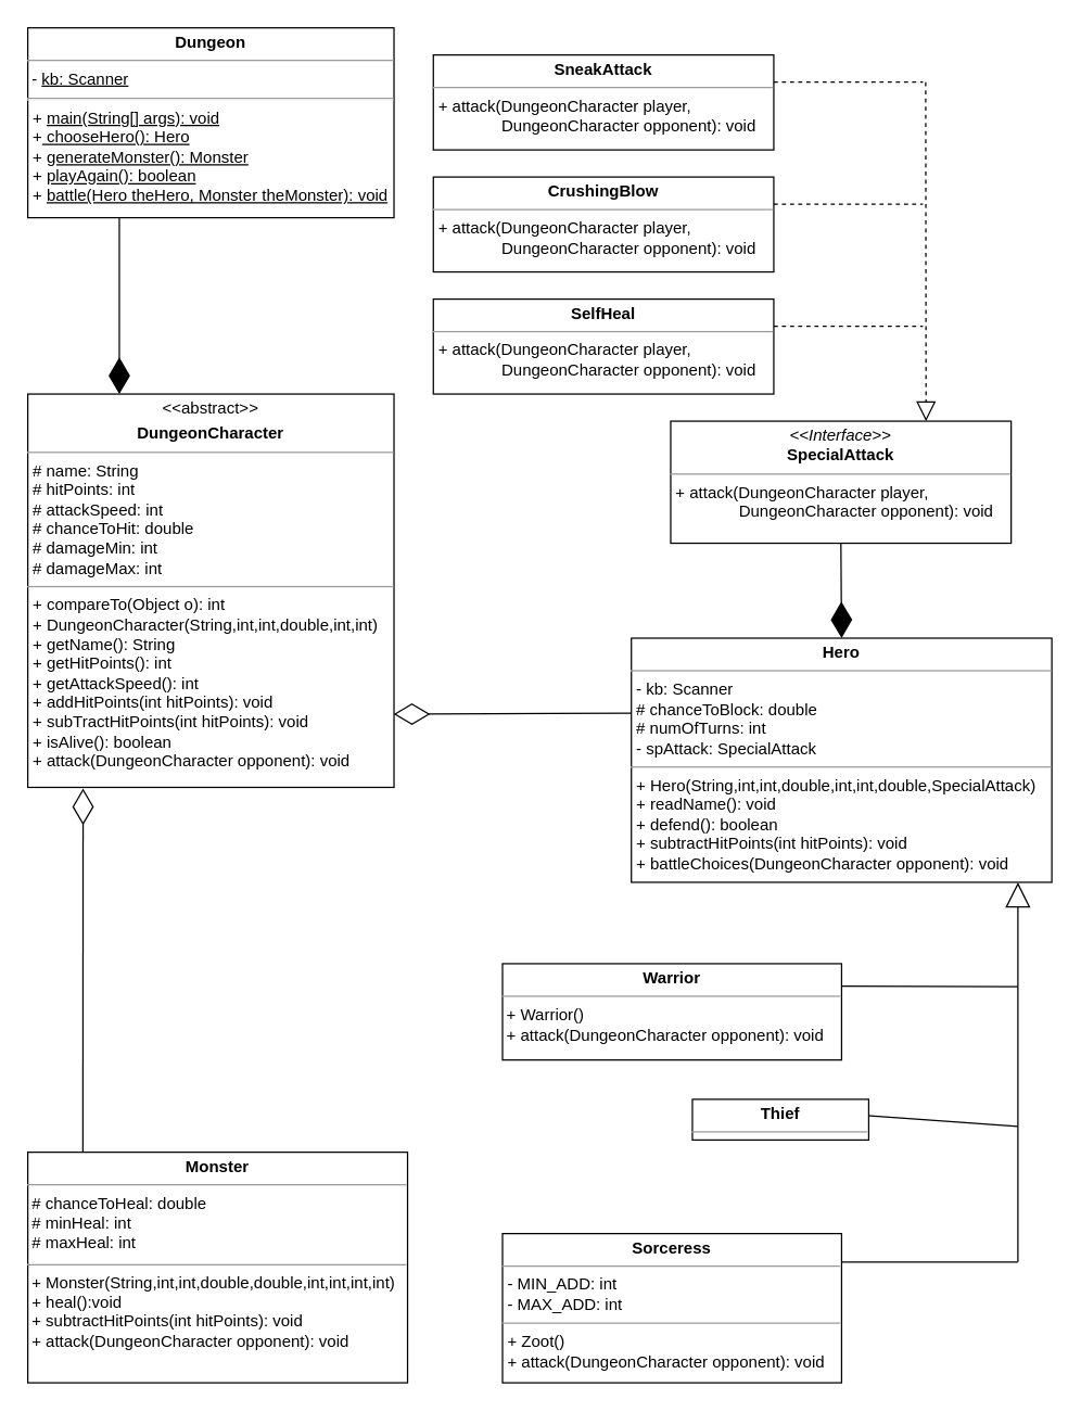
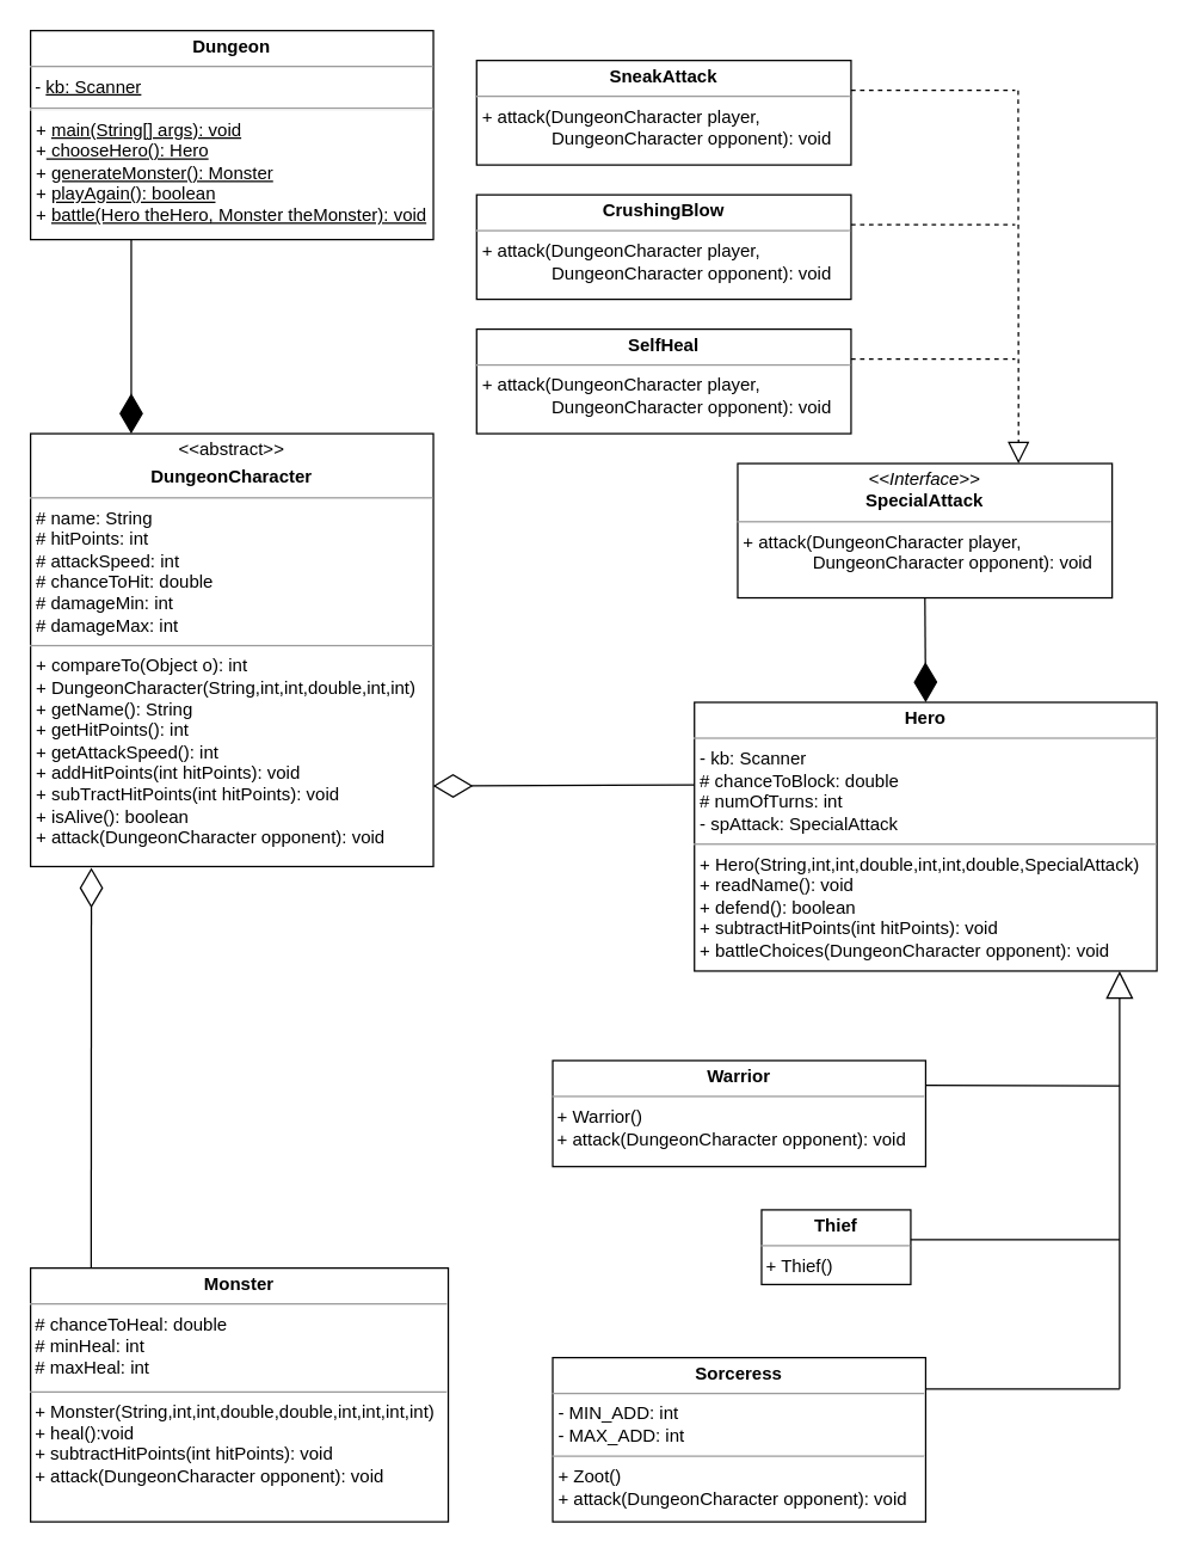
  <mxCell id="0" />
  <mxCell id="1" parent="0" />
  <mxCell id="2" value="&lt;p style=&quot;margin: 0px ; margin-top: 4px ; text-align: center&quot;&gt;&amp;lt;&amp;lt;abstract&amp;gt;&amp;gt;&lt;/p&gt;&lt;p style=&quot;margin: 0px ; margin-top: 4px ; text-align: center&quot;&gt;&lt;b&gt;DungeonCharacter&lt;/b&gt;&lt;/p&gt;&lt;hr size=&quot;1&quot;&gt;&lt;p style=&quot;margin: 0px ; margin-left: 4px&quot;&gt;# name: String&lt;/p&gt;&lt;p style=&quot;margin: 0px ; margin-left: 4px&quot;&gt;# hitPoints: int&lt;/p&gt;&lt;p style=&quot;margin: 0px ; margin-left: 4px&quot;&gt;# attackSpeed: int&lt;/p&gt;&lt;p style=&quot;margin: 0px ; margin-left: 4px&quot;&gt;# chanceToHit: double&lt;/p&gt;&lt;p style=&quot;margin: 0px ; margin-left: 4px&quot;&gt;# damageMin: int&lt;/p&gt;&lt;p style=&quot;margin: 0px ; margin-left: 4px&quot;&gt;# damageMax: int&lt;br&gt;&lt;/p&gt;&lt;hr size=&quot;1&quot;&gt;&lt;p style=&quot;margin: 0px ; margin-left: 4px&quot;&gt;+ compareTo(Object o): int&lt;br&gt;+ DungeonCharacter(String,int,int,double,int,int)&lt;/p&gt;&lt;p style=&quot;margin: 0px ; margin-left: 4px&quot;&gt;+ getName(): String&lt;/p&gt;&lt;p style=&quot;margin: 0px ; margin-left: 4px&quot;&gt;+ getHitPoints(): int&lt;/p&gt;&lt;p style=&quot;margin: 0px ; margin-left: 4px&quot;&gt;+ getAttackSpeed(): int&lt;/p&gt;&lt;p style=&quot;margin: 0px ; margin-left: 4px&quot;&gt;+ addHitPoints(int hitPoints): void&lt;/p&gt;&lt;p style=&quot;margin: 0px ; margin-left: 4px&quot;&gt;+ subTractHitPoints(int hitPoints): void&lt;/p&gt;&lt;p style=&quot;margin: 0px ; margin-left: 4px&quot;&gt;+ isAlive(): boolean&lt;/p&gt;&lt;p style=&quot;margin: 0px ; margin-left: 4px&quot;&gt;+ attack(DungeonCharacter opponent): void&lt;/p&gt;" style="verticalAlign=top;align=left;overflow=fill;fontSize=12;fontFamily=Helvetica;html=1;" parent="1" vertex="1"><mxGeometry x="20" y="290" width="270" height="290" as="geometry" /></mxCell>
  <mxCell id="3" value="" style="endArrow=diamondThin;endFill=0;endSize=24;html=1;exitX=0.002;exitY=0.307;exitDx=0;exitDy=0;exitPerimeter=0;entryX=0.999;entryY=0.814;entryDx=0;entryDy=0;entryPerimeter=0;" parent="1" source="12" target="2" edge="1"><mxGeometry width="160" relative="1" as="geometry"><mxPoint x="460" y="526" as="sourcePoint" /><mxPoint x="300" y="526" as="targetPoint" /></mxGeometry></mxCell>
  <mxCell id="4" value="" style="endArrow=diamondThin;endFill=0;endSize=24;html=1;entryX=0.151;entryY=1.003;entryDx=0;entryDy=0;exitX=0.145;exitY=0.002;exitDx=0;exitDy=0;entryPerimeter=0;exitPerimeter=0;" parent="1" source="15" target="2" edge="1"><mxGeometry width="160" relative="1" as="geometry"><mxPoint x="60.32" y="840.8" as="sourcePoint" /><mxPoint x="240" y="180" as="targetPoint" /></mxGeometry></mxCell>
  <mxCell id="5" value="&lt;p style=&quot;margin: 0px ; margin-top: 4px ; text-align: center&quot;&gt;&lt;b&gt;Dungeon&lt;/b&gt;&lt;/p&gt;&lt;hr size=&quot;1&quot;&gt;&amp;nbsp;- &lt;u&gt;kb: Scanner&lt;/u&gt;&lt;br&gt;&lt;hr&gt;&lt;p style=&quot;margin: 0px ; margin-left: 4px&quot;&gt;+ &lt;u&gt;main(String[] args): void&lt;/u&gt;&lt;/p&gt;&lt;p style=&quot;margin: 0px ; margin-left: 4px&quot;&gt;+&lt;u&gt; chooseHero(): Hero&lt;/u&gt;&lt;/p&gt;&lt;p style=&quot;margin: 0px ; margin-left: 4px&quot;&gt;+ &lt;u&gt;generateMonster(): Monster&lt;/u&gt;&lt;/p&gt;&lt;p style=&quot;margin: 0px ; margin-left: 4px&quot;&gt;+ &lt;u&gt;playAgain(): boolean&lt;/u&gt;&lt;/p&gt;&lt;p style=&quot;margin: 0px ; margin-left: 4px&quot;&gt;+ &lt;u&gt;battle(Hero theHero, Monster theMonster): void&lt;/u&gt;&lt;/p&gt;" style="verticalAlign=top;align=left;overflow=fill;fontSize=12;fontFamily=Helvetica;html=1;" parent="1" vertex="1"><mxGeometry x="20" y="20" width="270" height="140" as="geometry" /></mxCell>
  <mxCell id="6" value="" style="endArrow=none;endFill=0;endSize=12;html=1;exitX=0.989;exitY=0.399;exitDx=0;exitDy=0;exitPerimeter=0;" parent="1" edge="1" source="10"><mxGeometry width="160" relative="1" as="geometry"><mxPoint x="650" y="830" as="sourcePoint" /><mxPoint x="750" y="830" as="targetPoint" /></mxGeometry></mxCell>
  <mxCell id="7" value="" style="endArrow=none;endFill=0;endSize=12;html=1;exitX=0.995;exitY=0.234;exitDx=0;exitDy=0;exitPerimeter=0;" parent="1" edge="1" source="9"><mxGeometry width="160" relative="1" as="geometry"><mxPoint x="650" y="726.5" as="sourcePoint" /><mxPoint x="750" y="727" as="targetPoint" /></mxGeometry></mxCell>
  <mxCell id="8" value="" style="endArrow=none;endFill=0;endSize=12;html=1;" parent="1" edge="1"><mxGeometry width="160" relative="1" as="geometry"><mxPoint x="530" y="930" as="sourcePoint" /><mxPoint x="750" y="930" as="targetPoint" /></mxGeometry></mxCell>
  <mxCell id="9" value="&lt;p style=&quot;margin: 0px ; margin-top: 4px ; text-align: center&quot;&gt;&lt;b&gt;Warrior&lt;/b&gt;&lt;/p&gt;&lt;hr size=&quot;1&quot;&gt;&lt;div style=&quot;height: 2px&quot;&gt;&amp;nbsp;+ Warrior()&lt;br style=&quot;padding: 0px ; margin: 0px&quot;&gt;&amp;nbsp;+ attack(DungeonCharacter opponent): void&lt;/div&gt;" style="verticalAlign=top;align=left;overflow=fill;fontSize=12;fontFamily=Helvetica;html=1;" parent="1" vertex="1"><mxGeometry x="370" y="710" width="250" height="71" as="geometry" /></mxCell>
- <mxCell id="10" value="&lt;p style=&quot;margin: 0px ; margin-top: 4px ; text-align: center&quot;&gt;&lt;b&gt;Thief&lt;/b&gt;&lt;/p&gt;&lt;hr size=&quot;1&quot;&gt;&lt;div style=&quot;height: 2px&quot;&gt;&amp;nbsp;+ Thief()&lt;br&gt;&lt;/div&gt;" style="verticalAlign=top;align=left;overflow=fill;fontSize=12;fontFamily=Helvetica;html=1;" parent="1" vertex="1"><mxGeometry x="510" y="810" width="130" height="30" as="geometry" /></mxCell>
+ <mxCell id="10" value="&lt;p style=&quot;margin: 0px ; margin-top: 4px ; text-align: center&quot;&gt;&lt;b&gt;Thief&lt;/b&gt;&lt;/p&gt;&lt;hr size=&quot;1&quot;&gt;&lt;div style=&quot;height: 2px&quot;&gt;&amp;nbsp;+ Thief()&lt;br&gt;&lt;/div&gt;" style="verticalAlign=top;align=left;overflow=fill;fontSize=12;fontFamily=Helvetica;html=1;" parent="1" vertex="1"><mxGeometry x="510" y="810" width="100" height="50" as="geometry" /></mxCell>
  <mxCell id="11" value="" style="endArrow=block;endSize=16;endFill=0;html=1;" parent="1" edge="1"><mxGeometry width="160" relative="1" as="geometry"><mxPoint x="750" y="930" as="sourcePoint" /><mxPoint x="750" y="650" as="targetPoint" /></mxGeometry></mxCell>
  <mxCell id="12" value="&lt;p style=&quot;margin: 0px ; margin-top: 4px ; text-align: center&quot;&gt;&lt;b&gt;Hero&lt;/b&gt;&lt;/p&gt;&lt;hr size=&quot;1&quot;&gt;&lt;p style=&quot;margin: 0px ; margin-left: 4px&quot;&gt;- kb: Scanner&lt;/p&gt;&lt;p style=&quot;margin: 0px ; margin-left: 4px&quot;&gt;# chanceToBlock: double&lt;br style=&quot;padding: 0px ; margin: 0px&quot;&gt;# numOfTurns: int&lt;br&gt;&lt;/p&gt;&lt;p style=&quot;margin: 0px ; margin-left: 4px&quot;&gt;- spAttack: SpecialAttack&lt;/p&gt;&lt;hr size=&quot;1&quot;&gt;&lt;p style=&quot;margin: 0px ; margin-left: 4px&quot;&gt;+ Hero(String,int,int,double,int,int,double,SpecialAttack)&lt;br style=&quot;padding: 0px ; margin: 0px&quot;&gt;+ readName(): void&lt;br style=&quot;padding: 0px ; margin: 0px&quot;&gt;+ defend(): boolean&lt;br style=&quot;padding: 0px ; margin: 0px&quot;&gt;+ subtractHitPoints(int hitPoints): void&lt;br style=&quot;padding: 0px ; margin: 0px&quot;&gt;+ battleChoices(DungeonCharacter opponent): void&lt;br&gt;&lt;/p&gt;" style="verticalAlign=top;align=left;overflow=fill;fontSize=12;fontFamily=Helvetica;html=1;" vertex="1" parent="1"><mxGeometry x="465" y="470" width="310" height="180" as="geometry" /></mxCell>
  <mxCell id="13" value="" style="endArrow=diamondThin;endFill=1;endSize=24;html=1;exitX=0.25;exitY=1;exitDx=0;exitDy=0;entryX=0.25;entryY=0;entryDx=0;entryDy=0;" edge="1" parent="1" source="5" target="2"><mxGeometry width="160" relative="1" as="geometry"><mxPoint x="110" y="190" as="sourcePoint" /><mxPoint x="270" y="190" as="targetPoint" /></mxGeometry></mxCell>
  <mxCell id="14" value="&lt;p style=&quot;margin: 0px ; margin-top: 4px ; text-align: center&quot;&gt;&lt;b&gt;Sorceress&lt;/b&gt;&lt;/p&gt;&lt;hr size=&quot;1&quot;&gt;&lt;p style=&quot;margin: 0px ; margin-left: 4px&quot;&gt;- MIN_ADD: int&lt;br style=&quot;padding: 0px ; margin: 0px&quot;&gt;- MAX_ADD: int&lt;br&gt;&lt;/p&gt;&lt;hr size=&quot;1&quot;&gt;&lt;p style=&quot;margin: 0px ; margin-left: 4px&quot;&gt;+ Zoot()&lt;br style=&quot;padding: 0px ; margin: 0px&quot;&gt;+ attack(DungeonCharacter opponent): void&lt;br&gt;&lt;/p&gt;" style="verticalAlign=top;align=left;overflow=fill;fontSize=12;fontFamily=Helvetica;html=1;" vertex="1" parent="1"><mxGeometry x="370" y="909" width="250" height="110" as="geometry" /></mxCell>
  <mxCell id="15" value="&lt;p style=&quot;margin: 0px ; margin-top: 4px ; text-align: center&quot;&gt;&lt;b&gt;Monster&lt;/b&gt;&lt;/p&gt;&lt;hr size=&quot;1&quot;&gt;&amp;nbsp;# chanceToHeal: double&lt;br style=&quot;padding: 0px ; margin: 0px&quot;&gt;&amp;nbsp;# minHeal: int&amp;nbsp;&lt;br style=&quot;padding: 0px ; margin: 0px&quot;&gt;&amp;nbsp;# maxHeal: int&lt;div style=&quot;height: 2px&quot;&gt;&lt;br&gt;&lt;/div&gt;&lt;hr size=&quot;1&quot;&gt;&lt;div style=&quot;height: 2px&quot;&gt;&amp;nbsp;+ Monster(String,int,int,double,double,int,int,int,int)&lt;br style=&quot;padding: 0px ; margin: 0px&quot;&gt;&amp;nbsp;+ heal():void&lt;br style=&quot;padding: 0px ; margin: 0px&quot;&gt;&amp;nbsp;+ subtractHitPoints(int hitPoints): void&lt;br style=&quot;padding: 0px ; margin: 0px&quot;&gt;&amp;nbsp;+ attack(DungeonCharacter opponent): void&lt;/div&gt;" style="verticalAlign=top;align=left;overflow=fill;fontSize=12;fontFamily=Helvetica;html=1;" vertex="1" parent="1"><mxGeometry x="20" y="849" width="280" height="170" as="geometry" /></mxCell>
  <mxCell id="16" value="&lt;p style=&quot;margin: 0px ; margin-top: 4px ; text-align: center&quot;&gt;&lt;i&gt;&amp;lt;&amp;lt;Interface&amp;gt;&amp;gt;&lt;/i&gt;&lt;br&gt;&lt;b&gt;SpecialAttack&lt;/b&gt;&lt;/p&gt;&lt;hr size=&quot;1&quot;&gt;&lt;p style=&quot;margin: 0px ; margin-left: 4px&quot;&gt;+ attack(DungeonCharacter player,&amp;nbsp;&lt;/p&gt;&lt;p style=&quot;margin: 0px ; margin-left: 4px&quot;&gt;&amp;nbsp; &amp;nbsp; &amp;nbsp; &amp;nbsp; &amp;nbsp; &amp;nbsp; &amp;nbsp; DungeonCharacter opponent): void&lt;/p&gt;" style="verticalAlign=top;align=left;overflow=fill;fontSize=12;fontFamily=Helvetica;html=1;" vertex="1" parent="1"><mxGeometry x="494" y="310" width="251" height="90" as="geometry" /></mxCell>
  <mxCell id="17" value="" style="endArrow=diamondThin;endFill=1;endSize=24;html=1;entryX=0.5;entryY=0;entryDx=0;entryDy=0;exitX=0.5;exitY=1;exitDx=0;exitDy=0;" edge="1" parent="1" source="16" target="12"><mxGeometry width="160" relative="1" as="geometry"><mxPoint x="500" y="210" as="sourcePoint" /><mxPoint x="660" y="210" as="targetPoint" /></mxGeometry></mxCell>
  <mxCell id="18" value="&lt;p style=&quot;margin: 0px ; margin-top: 4px ; text-align: center&quot;&gt;&lt;b&gt;CrushingBlow&lt;/b&gt;&lt;/p&gt;&lt;hr size=&quot;1&quot;&gt;&lt;div style=&quot;height: 2px&quot;&gt;&lt;p style=&quot;margin: 0px 0px 0px 4px&quot;&gt;+ attack(DungeonCharacter player,&amp;nbsp;&lt;/p&gt;&lt;p style=&quot;margin: 0px 0px 0px 4px&quot;&gt;&amp;nbsp; &amp;nbsp; &amp;nbsp; &amp;nbsp; &amp;nbsp; &amp;nbsp; &amp;nbsp; DungeonCharacter opponent): void&lt;/p&gt;&lt;/div&gt;" style="verticalAlign=top;align=left;overflow=fill;fontSize=12;fontFamily=Helvetica;html=1;" vertex="1" parent="1"><mxGeometry x="319" y="130" width="251" height="70" as="geometry" /></mxCell>
  <mxCell id="19" value="&lt;p style=&quot;margin: 0px ; margin-top: 4px ; text-align: center&quot;&gt;&lt;b&gt;SneakAttack&lt;/b&gt;&lt;/p&gt;&lt;hr size=&quot;1&quot;&gt;&lt;div style=&quot;height: 2px&quot;&gt;&lt;p style=&quot;margin: 0px 0px 0px 4px&quot;&gt;+ attack(DungeonCharacter player,&amp;nbsp;&lt;/p&gt;&lt;p style=&quot;margin: 0px 0px 0px 4px&quot;&gt;&amp;nbsp; &amp;nbsp; &amp;nbsp; &amp;nbsp; &amp;nbsp; &amp;nbsp; &amp;nbsp; DungeonCharacter opponent): void&lt;/p&gt;&lt;/div&gt;" style="verticalAlign=top;align=left;overflow=fill;fontSize=12;fontFamily=Helvetica;html=1;" vertex="1" parent="1"><mxGeometry x="319" y="40" width="251" height="70" as="geometry" /></mxCell>
  <mxCell id="20" value="&lt;p style=&quot;margin: 0px ; margin-top: 4px ; text-align: center&quot;&gt;&lt;b&gt;SelfHeal&lt;/b&gt;&lt;/p&gt;&lt;hr size=&quot;1&quot;&gt;&lt;div style=&quot;height: 2px&quot;&gt;&lt;p style=&quot;margin: 0px 0px 0px 4px&quot;&gt;+ attack(DungeonCharacter player,&amp;nbsp;&lt;/p&gt;&lt;p style=&quot;margin: 0px 0px 0px 4px&quot;&gt;&amp;nbsp; &amp;nbsp; &amp;nbsp; &amp;nbsp; &amp;nbsp; &amp;nbsp; &amp;nbsp; DungeonCharacter opponent): void&lt;/p&gt;&lt;/div&gt;" style="verticalAlign=top;align=left;overflow=fill;fontSize=12;fontFamily=Helvetica;html=1;" vertex="1" parent="1"><mxGeometry x="319" y="220" width="251" height="70" as="geometry" /></mxCell>
  <mxCell id="21" value="" style="endArrow=block;dashed=1;endFill=0;endSize=12;html=1;entryX=0.75;entryY=0;entryDx=0;entryDy=0;" edge="1" parent="1" target="16"><mxGeometry width="160" relative="1" as="geometry"><mxPoint x="682" y="60" as="sourcePoint" /><mxPoint x="730" y="70" as="targetPoint" /></mxGeometry></mxCell>
  <mxCell id="22" value="" style="endArrow=none;dashed=1;endFill=0;endSize=12;html=1;" edge="1" parent="1"><mxGeometry width="160" relative="1" as="geometry"><mxPoint x="570" y="60" as="sourcePoint" /><mxPoint x="680" y="60" as="targetPoint" /></mxGeometry></mxCell>
  <mxCell id="23" value="" style="endArrow=none;dashed=1;endFill=0;endSize=12;html=1;" edge="1" parent="1"><mxGeometry width="160" relative="1" as="geometry"><mxPoint x="570" y="150" as="sourcePoint" /><mxPoint x="680" y="150" as="targetPoint" /></mxGeometry></mxCell>
  <mxCell id="24" value="" style="endArrow=none;dashed=1;endFill=0;endSize=12;html=1;" edge="1" parent="1"><mxGeometry width="160" relative="1" as="geometry"><mxPoint x="570" y="240" as="sourcePoint" /><mxPoint x="680" y="240" as="targetPoint" /></mxGeometry></mxCell>
